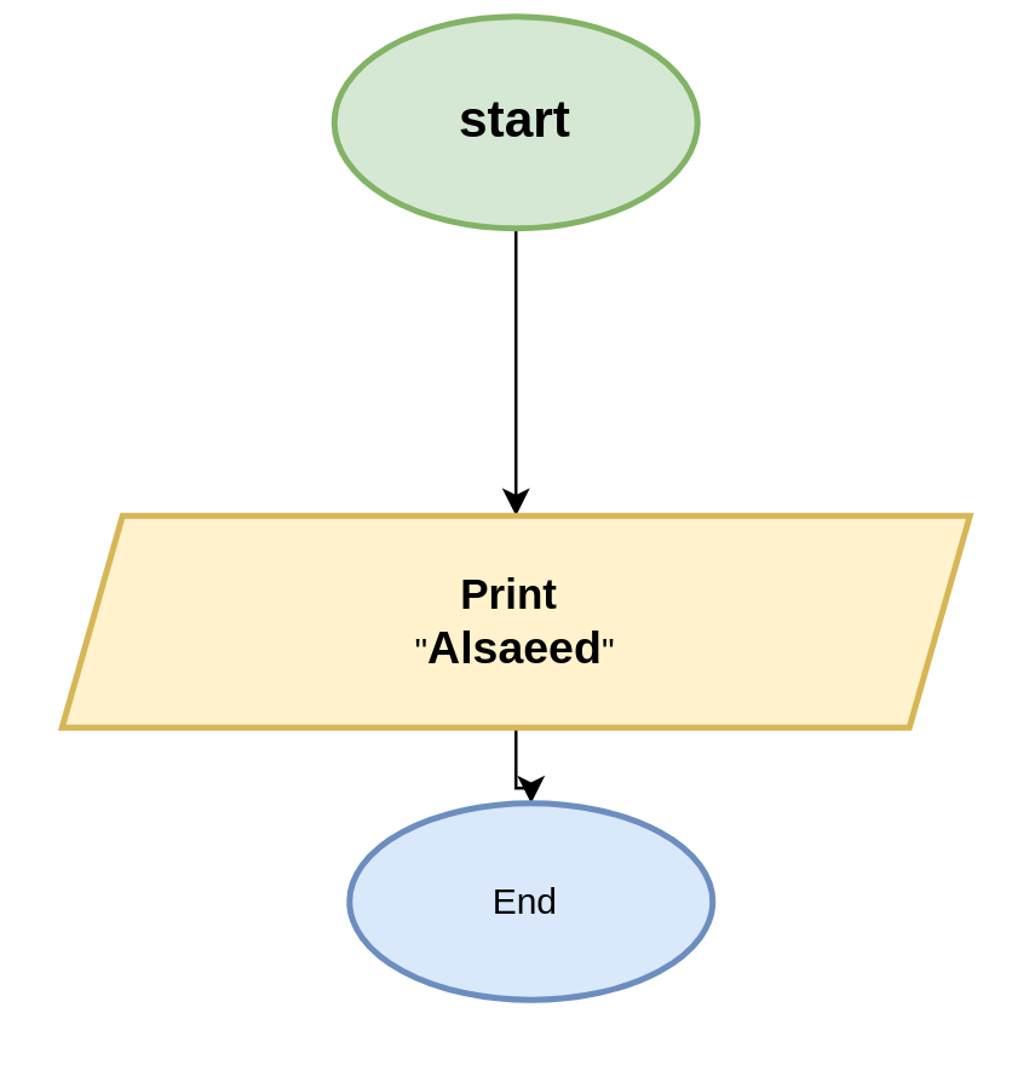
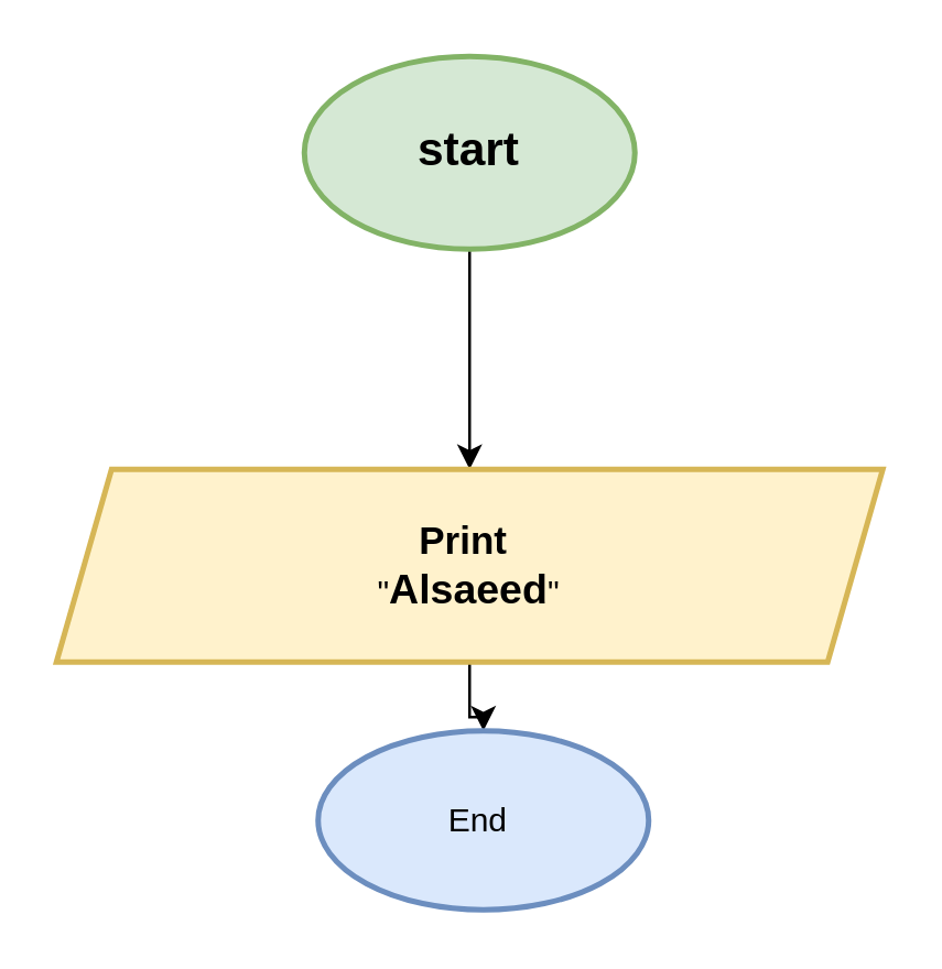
  <mxCell id="0" />
  <mxCell id="1" parent="0" />
  <mxCell id="2" value="" style="edgeStyle=orthogonalEdgeStyle;rounded=0;orthogonalLoop=1;jettySize=auto;html=1;" edge="1" parent="1" source="3" target="5"><mxGeometry relative="1" as="geometry" /></mxCell>
- <mxCell id="3" value="&lt;b&gt;&lt;font style=&quot;font-size: 17px;&quot;&gt;start&lt;/font&gt;&lt;/b&gt;" style="strokeWidth=2;html=1;shape=mxgraph.flowchart.start_1;whiteSpace=wrap;fillColor=#d5e8d4;strokeColor=#82b366;" vertex="1" parent="1"><mxGeometry x="110" y="5" width="120" height="70" as="geometry" /></mxCell>
+ <mxCell id="3" value="&lt;b&gt;&lt;font style=&quot;font-size: 17px;&quot;&gt;start&lt;/font&gt;&lt;/b&gt;" style="strokeWidth=2;html=1;shape=mxgraph.flowchart.start_1;whiteSpace=wrap;fillColor=#d5e8d4;strokeColor=#82b366;" vertex="1" parent="1"><mxGeometry x="110" y="20" width="120" height="70" as="geometry" /></mxCell>
  <mxCell id="4" value="" style="edgeStyle=orthogonalEdgeStyle;rounded=0;orthogonalLoop=1;jettySize=auto;html=1;" edge="1" parent="1" source="5" target="6"><mxGeometry relative="1" as="geometry" /></mxCell>
  <mxCell id="5" value="&lt;b&gt;&lt;font style=&quot;font-size: 14px;&quot;&gt;Print&amp;nbsp;&lt;/font&gt;&lt;/b&gt;&lt;div&gt;&quot;&lt;b&gt;&lt;font style=&quot;font-size: 15px;&quot;&gt;Alsaeed&lt;/font&gt;&lt;/b&gt;&quot;&lt;/div&gt;" style="shape=parallelogram;perimeter=parallelogramPerimeter;whiteSpace=wrap;html=1;fixedSize=1;strokeWidth=2;fillColor=#fff2cc;strokeColor=#d6b656;" vertex="1" parent="1"><mxGeometry x="20" y="170" width="300" height="70" as="geometry" /></mxCell>
  <mxCell id="6" value="End&amp;nbsp;" style="ellipse;whiteSpace=wrap;html=1;fillColor=#dae8fc;strokeColor=#6c8ebf;strokeWidth=2;" vertex="1" parent="1"><mxGeometry x="115" y="265" width="120" height="65" as="geometry" /></mxCell>
